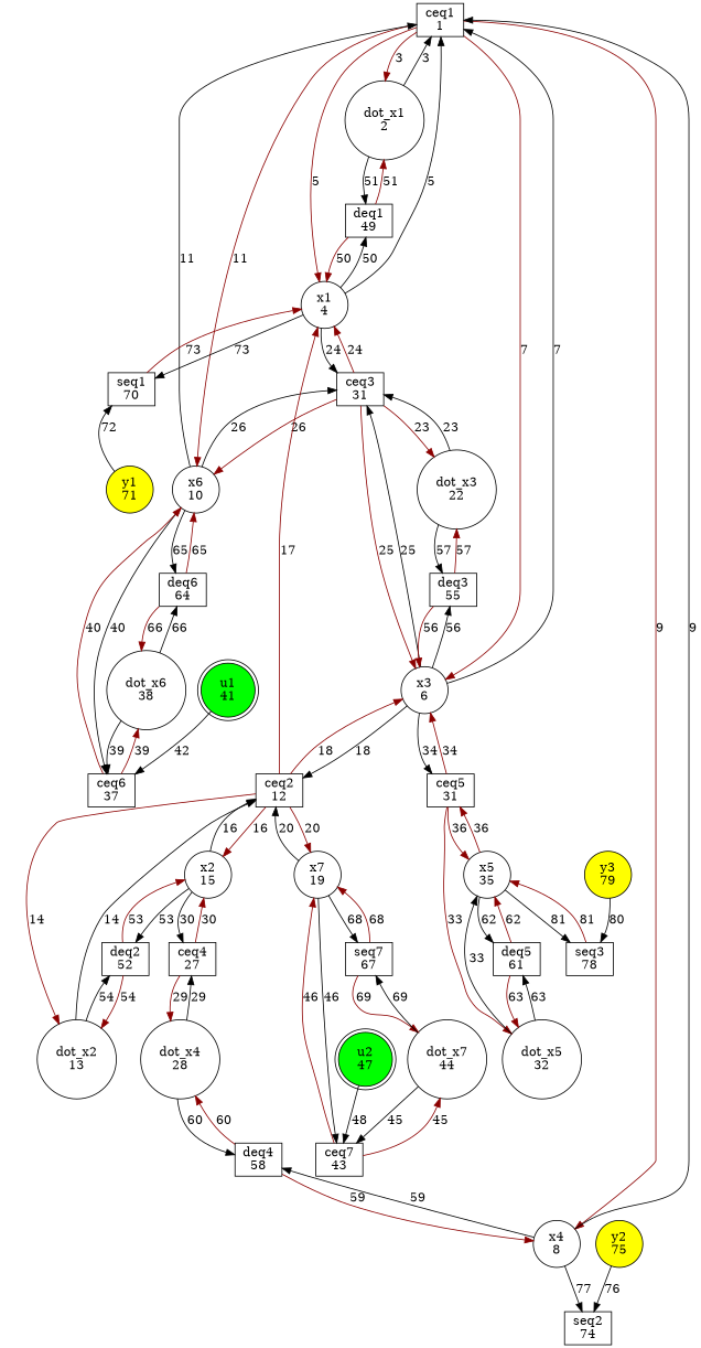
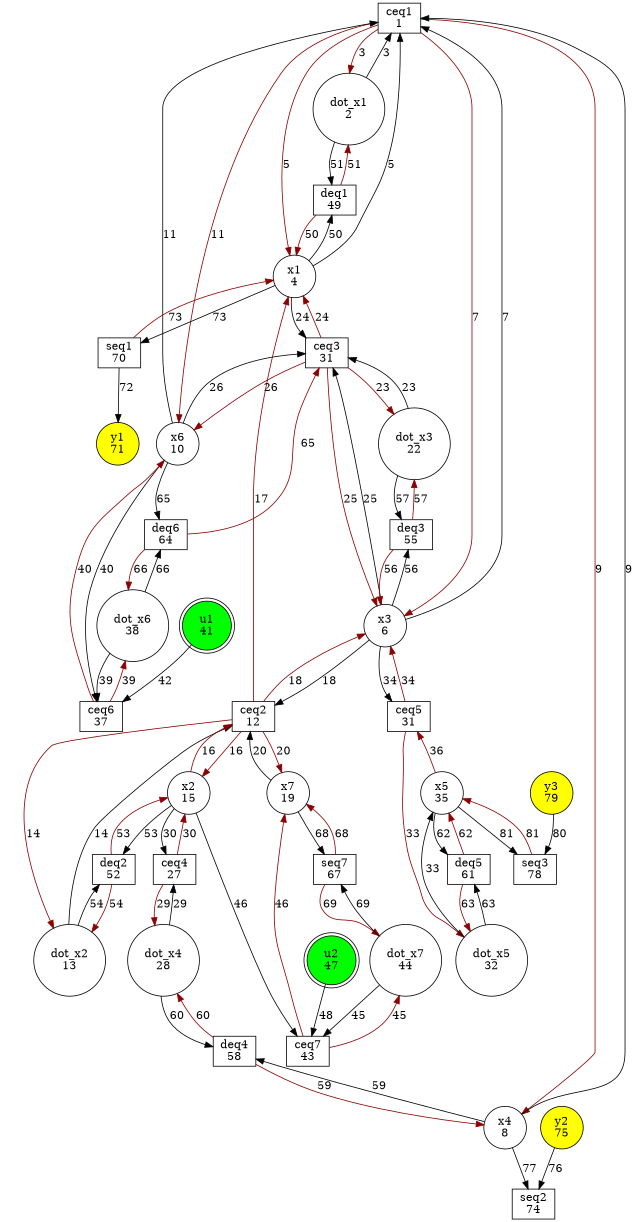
  digraph {
    rankdir=TB
    node [fillcolor=white shape=box style=filled]
    edge [penwidth=1]
    n1 [label="ceq1\n1"]
    n2 [label="dot_x1\n2" shape=circle]
    n3 [label="x1\n4" shape=circle]
    n4 [label="x3\n6" shape=circle]
    n5 [label="x4\n8" shape=circle]
    n6 [label="x6\n10" shape=circle]
    n7 [label="deq1\n49"]
    n8 [label="ceq3\n31"]
    n9 [label="seq1\n70"]
    n10 [label="ceq2\n12"]
    n11 [label="ceq5\n31"]
    n12 [label="deq3\n55"]
    n13 [label="deq4\n58"]
    n14 [label="seq2\n74"]
    n15 [label="ceq6\n37"]
    n16 [label="deq6\n64"]
    n17 [label="dot_x2\n13" shape=circle]
    n18 [label="x2\n15" shape=circle]
    n19 [label="x7\n19" shape=circle]
    n20 [label="deq2\n52"]
    n21 [label="ceq4\n27"]
    n22 [label="ceq7\n43"]
    n23 [label="seq7\n67"]
    n24 [label="dot_x3\n22" shape=circle]
    n25 [label="dot_x4\n28" shape=circle]
    n26 [label="dot_x5\n32" shape=circle]
    n27 [label="x5\n35" shape=circle]
    n28 [label="deq5\n61"]
    n29 [label="seq3\n78"]
    n30 [label="dot_x6\n38" shape=circle]
    n31 [label="dot_x7\n44" shape=circle]
    n32 [fillcolor=green label="u1\n41" shape=doublecircle]
    n33 [fillcolor=green label="u2\n47" shape=doublecircle]
    n34 [fillcolor=yellow label="y1\n71" shape=circle]
    n35 [fillcolor=yellow label="y2\n75" shape=circle]
    n36 [fillcolor=yellow label="y3\n79" shape=circle]
    n1 -> n2 [color=red4 label=3]
    n1 -> n3 [color=red4 label=5]
    n1 -> n4 [color=red4 label=7]
    n1 -> n5 [color=red4 label=9]
    n1 -> n6 [color=red4 label=11]
    n2 -> n1 [label=3]
    n2 -> n7 [label=51]
    n3 -> n1 [label=5]
    n3 -> n7 [label=50]
    n3 -> n8 [label=24]
    n3 -> n9 [label=73]
    n4 -> n1 [label=7]
    n4 -> n8 [label=25]
    n4 -> n10 [label=18]
    n4 -> n11 [label=34]
    n4 -> n12 [label=56]
    n5 -> n1 [label=9]
    n5 -> n13 [label=59]
    n5 -> n14 [label=77]
    n6 -> n1 [label=11]
    n6 -> n8 [label=26]
    n6 -> n15 [label=40]
    n6 -> n16 [label=65]
    n7 -> n2 [color=red4 label=51]
    n7 -> n3 [color=red4 label=50]
    n8 -> n3 [color=red4 label=24]
    n8 -> n4 [color=red4 label=25]
    n8 -> n6 [color=red4 label=26]
    n8 -> n24 [color=red4 label=23]
    n9 -> n3 [color=red4 label=73]
    n10 -> n3 [color=red4 label=17]
    n10 -> n4 [color=red4 label=18]
    n10 -> n17 [color=red4 label=14]
    n10 -> n18 [color=red4 label=16]
    n10 -> n19 [color=red4 label=20]
    n11 -> n4 [color=red4 label=34]
    n11 -> n26 [color=red4 label=33]
-   n11 -> n27 [color=red4 label=36]
    n12 -> n4 [color=red4 label=56]
    n12 -> n24 [color=red4 label=57]
    n13 -> n5 [color=red4 label=59]
    n13 -> n25 [color=red4 label=60]
    n15 -> n6 [color=red4 label=40]
    n15 -> n30 [color=red4 label=39]
-   n16 -> n6 [color=red4 label=65]
+   n16 -> n8 [color=red4 label=65]
    n16 -> n30 [color=red4 label=66]
    n17 -> n10 [label=14]
    n17 -> n20 [label=54]
-   n18 -> n10 [label=16]
+   n18 -> n10 [label=16 color=red4]
    n18 -> n20 [label=53]
    n18 -> n21 [label=30]
    n19 -> n10 [label=20]
-   n19 -> n22 [label=46]
+   n18 -> n22 [label=46]
    n19 -> n23 [label=68]
    n20 -> n17 [color=red4 label=54]
    n20 -> n18 [color=red4 label=53]
    n21 -> n18 [color=red4 label=30]
    n21 -> n25 [color=red4 label=29]
    n22 -> n19 [color=red4 label=46]
    n22 -> n31 [color=red4 label=45]
    n23 -> n19 [color=red4 label=68]
    n23 -> n31 [color=red4 label=69]
    n24 -> n8 [label=23]
    n24 -> n12 [label=57]
    n25 -> n13 [label=60]
    n25 -> n21 [label=29]
    n26 -> n27 [label=33]
    n26 -> n28 [label=63]
    n27 -> n11 [color=red4 label=36]
    n27 -> n28 [label=62]
    n27 -> n29 [label=81]
    n28 -> n26 [color=red4 label=63]
    n28 -> n27 [color=red4 label=62]
    n29 -> n27 [color=red4 label=81]
    n30 -> n15 [label=39]
    n30 -> n16 [label=66]
    n31 -> n22 [label=45]
    n31 -> n23 [label=69]
    n32 -> n15 [label=42]
    n33 -> n22 [label=48]
-   n34 -> n9 [label=72]
+   n9 -> n34 [label=72]
    n35 -> n14 [label=76]
    n36 -> n29 [label=80]
  }
